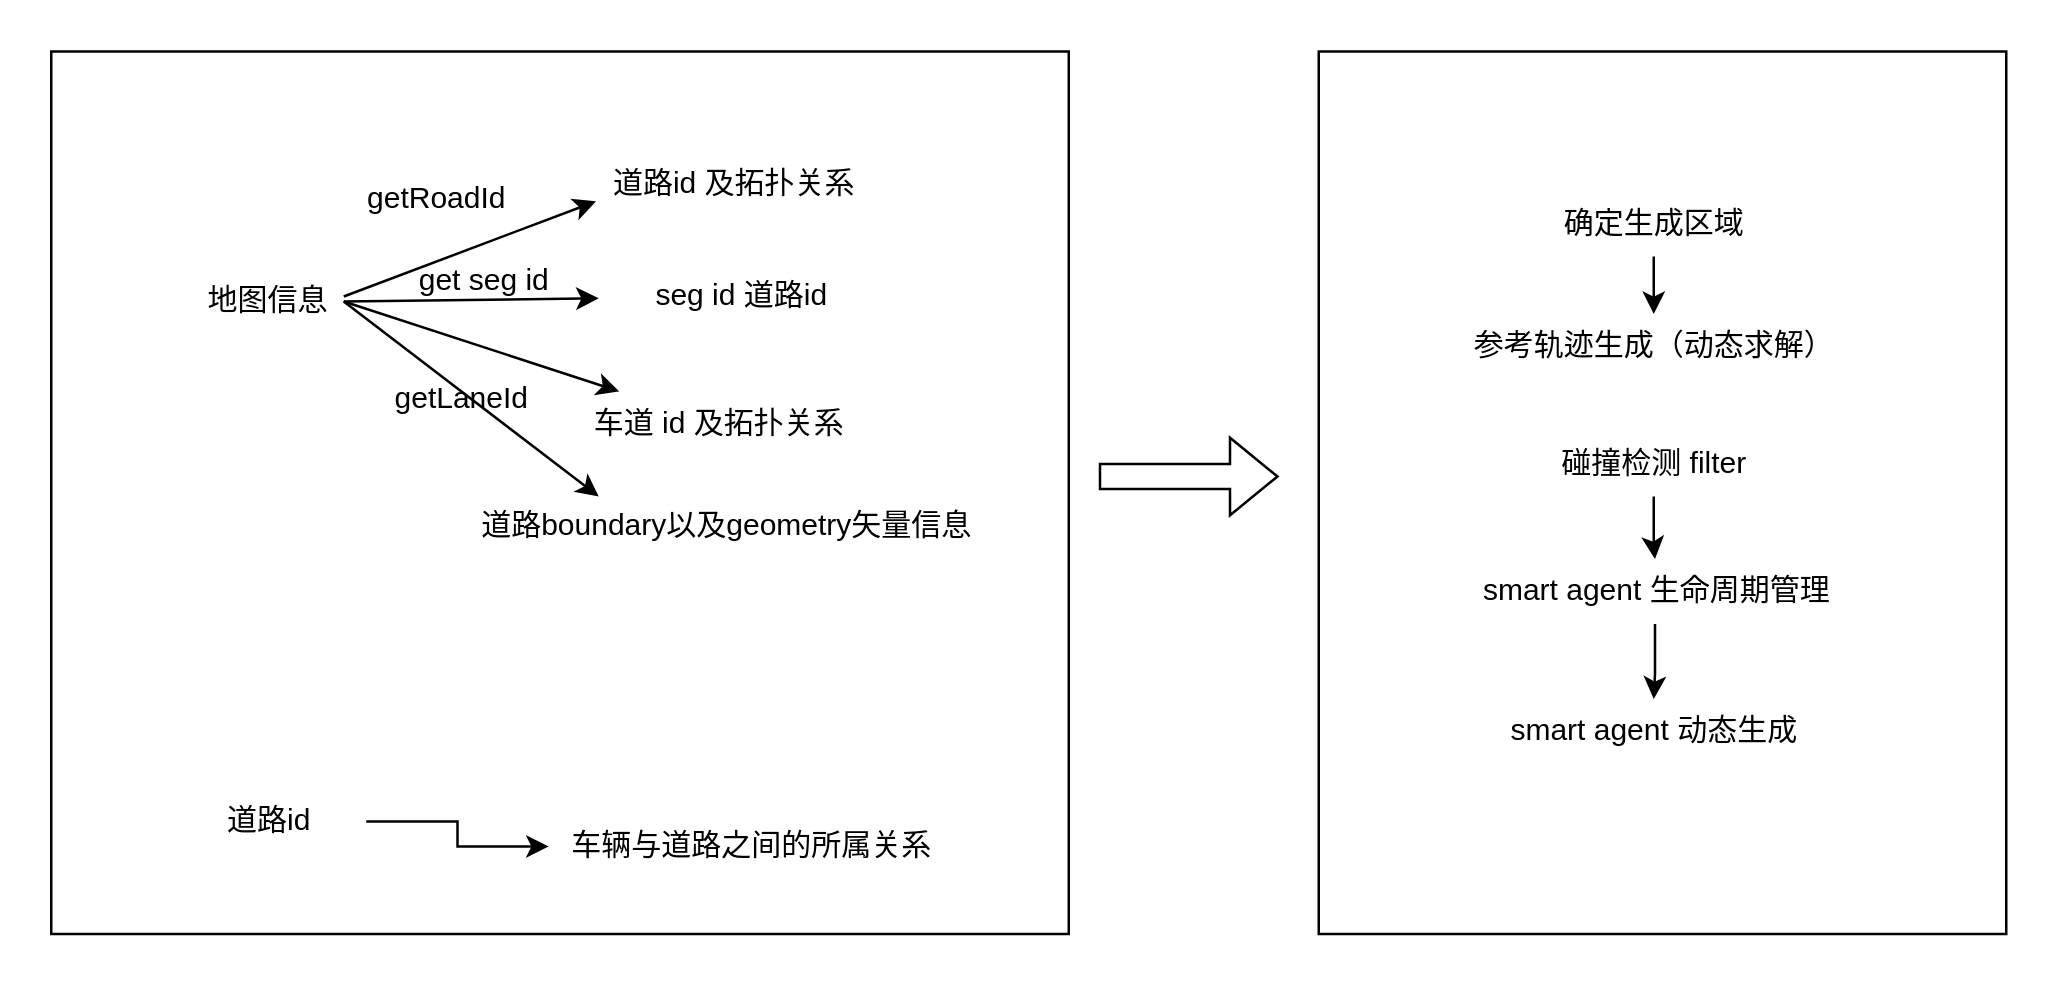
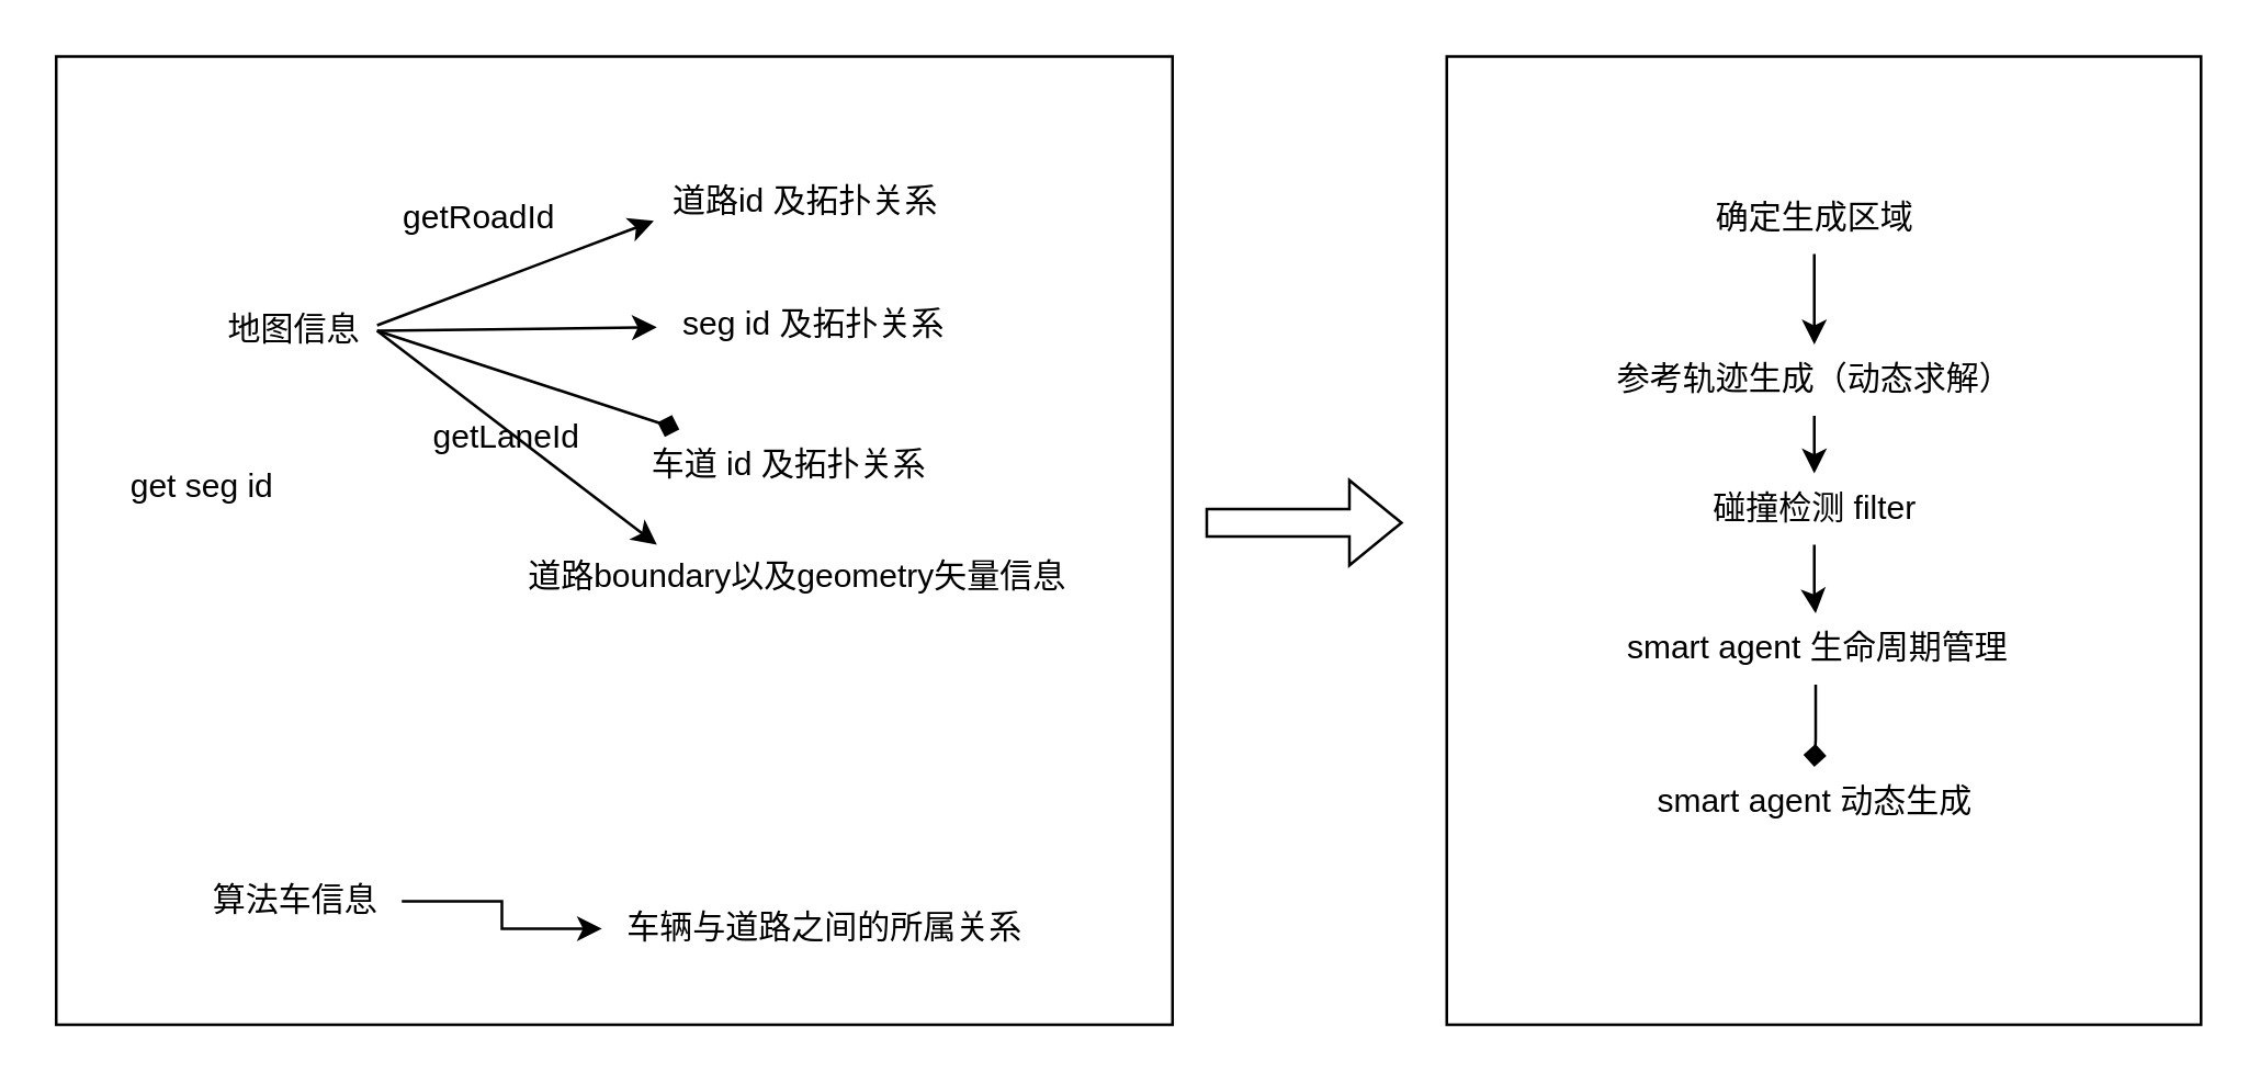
  <mxCell id="0" />
  <mxCell id="1" parent="0" />
  <mxCell id="2" value="" style="rounded=0;whiteSpace=wrap;html=1;" vertex="1" parent="1"><mxGeometry x="527" y="20" width="275" height="353" as="geometry" /></mxCell>
  <mxCell id="3" value="" style="rounded=0;whiteSpace=wrap;html=1;" vertex="1" parent="1"><mxGeometry x="20" y="20" width="407" height="353" as="geometry" /></mxCell>
  <mxCell id="4" value="地图信息" style="text;html=1;align=center;verticalAlign=middle;whiteSpace=wrap;rounded=0;" vertex="1" parent="1"><mxGeometry x="77" y="105" width="60" height="30" as="geometry" /></mxCell>
  <mxCell id="5" value="" style="endArrow=classic;html=1;rounded=0;entryX=0.025;entryY=0.767;entryDx=0;entryDy=0;entryPerimeter=0;" edge="1" parent="1" target="6"><mxGeometry width="50" height="50" relative="1" as="geometry"><mxPoint x="137" y="118" as="sourcePoint" /><mxPoint x="275" y="41" as="targetPoint" /></mxGeometry></mxCell>
  <mxCell id="6" value="道路id 及拓扑关系" style="text;html=1;align=center;verticalAlign=middle;resizable=0;points=[];autosize=1;strokeColor=none;fillColor=none;" vertex="1" parent="1"><mxGeometry x="235" y="60" width="115" height="26" as="geometry" /></mxCell>
  <mxCell id="7" value="" style="endArrow=classic;html=1;rounded=0;exitX=1;exitY=0.5;exitDx=0;exitDy=0;" edge="1" parent="1" source="4" target="8"><mxGeometry width="50" height="50" relative="1" as="geometry"><mxPoint x="176" y="125" as="sourcePoint" /><mxPoint x="182" y="118" as="targetPoint" /></mxGeometry></mxCell>
- <mxCell id="8" value="seg id 道路id" style="text;html=1;align=center;verticalAlign=middle;resizable=0;points=[];autosize=1;strokeColor=none;fillColor=none;" vertex="1" parent="1"><mxGeometry x="239" y="105" width="113" height="26" as="geometry" /></mxCell>
- <mxCell id="9" value="" style="endArrow=classic;html=1;rounded=0;exitX=1;exitY=0.5;exitDx=0;exitDy=0;" edge="1" parent="1" source="4" target="10"><mxGeometry width="50" height="50" relative="1" as="geometry"><mxPoint x="154" y="137" as="sourcePoint" /><mxPoint x="176" y="164" as="targetPoint" /></mxGeometry></mxCell>
+ <mxCell id="8" value="seg id 及拓扑关系" style="text;html=1;align=center;verticalAlign=middle;resizable=0;points=[];autosize=1;strokeColor=none;fillColor=none;" vertex="1" parent="1"><mxGeometry x="239" y="105" width="113" height="26" as="geometry" /></mxCell>
+ <mxCell id="9" value="" style="endArrow=diamond;html=1;rounded=0;exitX=1;exitY=0.5;exitDx=0;exitDy=0;" edge="1" parent="1" source="4" target="10"><mxGeometry width="50" height="50" relative="1" as="geometry"><mxPoint x="154" y="137" as="sourcePoint" /><mxPoint x="176" y="164" as="targetPoint" /></mxGeometry></mxCell>
  <mxCell id="10" value="车道 id 及拓扑关系" style="text;html=1;align=center;verticalAlign=middle;resizable=0;points=[];autosize=1;strokeColor=none;fillColor=none;" vertex="1" parent="1"><mxGeometry x="228" y="156" width="118" height="26" as="geometry" /></mxCell>
  <mxCell id="11" value="getRoadId" style="text;html=1;align=center;verticalAlign=middle;resizable=0;points=[];autosize=1;strokeColor=none;fillColor=none;" vertex="1" parent="1"><mxGeometry x="137" y="66" width="73" height="26" as="geometry" /></mxCell>
- <mxCell id="12" value="get seg id" style="text;html=1;align=center;verticalAlign=middle;resizable=0;points=[];autosize=1;strokeColor=none;fillColor=none;" vertex="1" parent="1"><mxGeometry x="158" y="99" width="70" height="26" as="geometry" /></mxCell>
+ <mxCell id="12" value="get seg id" style="text;html=1;align=center;verticalAlign=middle;resizable=0;points=[];autosize=1;strokeColor=none;fillColor=none;" vertex="1" parent="1"><mxGeometry x="38" y="164" width="70" height="26" as="geometry" /></mxCell>
  <mxCell id="13" value="getLaneId" style="text;html=1;align=center;verticalAlign=middle;resizable=0;points=[];autosize=1;strokeColor=none;fillColor=none;" vertex="1" parent="1"><mxGeometry x="148" y="146" width="71" height="26" as="geometry" /></mxCell>
  <mxCell id="14" value="" style="endArrow=classic;html=1;rounded=0;exitX=1;exitY=0.5;exitDx=0;exitDy=0;" edge="1" parent="1" source="4"><mxGeometry width="50" height="50" relative="1" as="geometry"><mxPoint x="476" y="224" as="sourcePoint" /><mxPoint x="239" y="198" as="targetPoint" /></mxGeometry></mxCell>
  <mxCell id="15" value="道路boundary以及geometry矢量信息" style="text;html=1;align=center;verticalAlign=middle;resizable=0;points=[];autosize=1;strokeColor=none;fillColor=none;" vertex="1" parent="1"><mxGeometry x="183" y="197" width="214" height="26" as="geometry" /></mxCell>
  <mxCell id="16" style="edgeStyle=orthogonalEdgeStyle;rounded=0;orthogonalLoop=1;jettySize=auto;html=1;" edge="1" parent="1" source="17" target="18"><mxGeometry relative="1" as="geometry" /></mxCell>
- <mxCell id="17" value="道路id" style="text;html=1;align=center;verticalAlign=middle;resizable=0;points=[];autosize=1;strokeColor=none;fillColor=none;" vertex="1" parent="1"><mxGeometry x="68" y="315" width="78" height="26" as="geometry" /></mxCell>
+ <mxCell id="17" value="算法车信息" style="text;html=1;align=center;verticalAlign=middle;resizable=0;points=[];autosize=1;strokeColor=none;fillColor=none;" vertex="1" parent="1"><mxGeometry x="68" y="315" width="78" height="26" as="geometry" /></mxCell>
  <mxCell id="18" value="车辆与道路之间的所属关系" style="text;html=1;align=center;verticalAlign=middle;resizable=0;points=[];autosize=1;strokeColor=none;fillColor=none;" vertex="1" parent="1"><mxGeometry x="219" y="325" width="162" height="26" as="geometry" /></mxCell>
  <mxCell id="19" value="" style="shape=flexArrow;endArrow=classic;html=1;rounded=0;" edge="1" parent="1"><mxGeometry width="50" height="50" relative="1" as="geometry"><mxPoint x="439" y="190" as="sourcePoint" /><mxPoint x="511" y="190" as="targetPoint" /></mxGeometry></mxCell>
  <mxCell id="20" value="" style="edgeStyle=orthogonalEdgeStyle;rounded=0;orthogonalLoop=1;jettySize=auto;html=1;" edge="1" parent="1" source="21" target="23"><mxGeometry relative="1" as="geometry" /></mxCell>
- <mxCell id="21" value="确定生成区域" style="text;html=1;align=center;verticalAlign=middle;resizable=0;points=[];autosize=1;strokeColor=none;fillColor=none;" vertex="1" parent="1"><mxGeometry x="616" y="76" width="90" height="26" as="geometry" /></mxCell>
+ <mxCell id="21" value="确定生成区域" style="text;html=1;align=center;verticalAlign=middle;resizable=0;points=[];autosize=1;strokeColor=none;fillColor=none;" vertex="1" parent="1"><mxGeometry x="616" y="66" width="90" height="26" as="geometry" /></mxCell>
+ <mxCell id="22" value="" style="edgeStyle=orthogonalEdgeStyle;rounded=0;orthogonalLoop=1;jettySize=auto;html=1;" edge="1" parent="1" source="23" target="25"><mxGeometry relative="1" as="geometry" /></mxCell>
  <mxCell id="23" value="参考轨迹生成（动态求解）" style="text;html=1;align=center;verticalAlign=middle;resizable=0;points=[];autosize=1;strokeColor=none;fillColor=none;" vertex="1" parent="1"><mxGeometry x="580" y="125" width="162" height="26" as="geometry" /></mxCell>
  <mxCell id="24" value="" style="edgeStyle=orthogonalEdgeStyle;rounded=0;orthogonalLoop=1;jettySize=auto;html=1;" edge="1" parent="1" source="25" target="27"><mxGeometry relative="1" as="geometry" /></mxCell>
  <mxCell id="25" value="碰撞检测 filter" style="text;html=1;align=center;verticalAlign=middle;resizable=0;points=[];autosize=1;strokeColor=none;fillColor=none;" vertex="1" parent="1"><mxGeometry x="615" y="172" width="92" height="26" as="geometry" /></mxCell>
- <mxCell id="26" value="" style="edgeStyle=orthogonalEdgeStyle;rounded=0;orthogonalLoop=1;jettySize=auto;html=1;" edge="1" parent="1" source="27" target="28"><mxGeometry relative="1" as="geometry" /></mxCell>
+ <mxCell id="26" value="" style="edgeStyle=orthogonalEdgeStyle;rounded=0;orthogonalLoop=1;jettySize=auto;html=1;endArrow=diamond;" edge="1" parent="1" source="27" target="28"><mxGeometry relative="1" as="geometry" /></mxCell>
  <mxCell id="27" value="smart agent 生命周期管理" style="text;html=1;align=center;verticalAlign=middle;resizable=0;points=[];autosize=1;strokeColor=none;fillColor=none;" vertex="1" parent="1"><mxGeometry x="583" y="223" width="157" height="26" as="geometry" /></mxCell>
  <mxCell id="28" value="smart agent 动态生成" style="text;html=1;align=center;verticalAlign=middle;resizable=0;points=[];autosize=1;strokeColor=none;fillColor=none;" vertex="1" parent="1"><mxGeometry x="594.5" y="279" width="133" height="26" as="geometry" /></mxCell>
